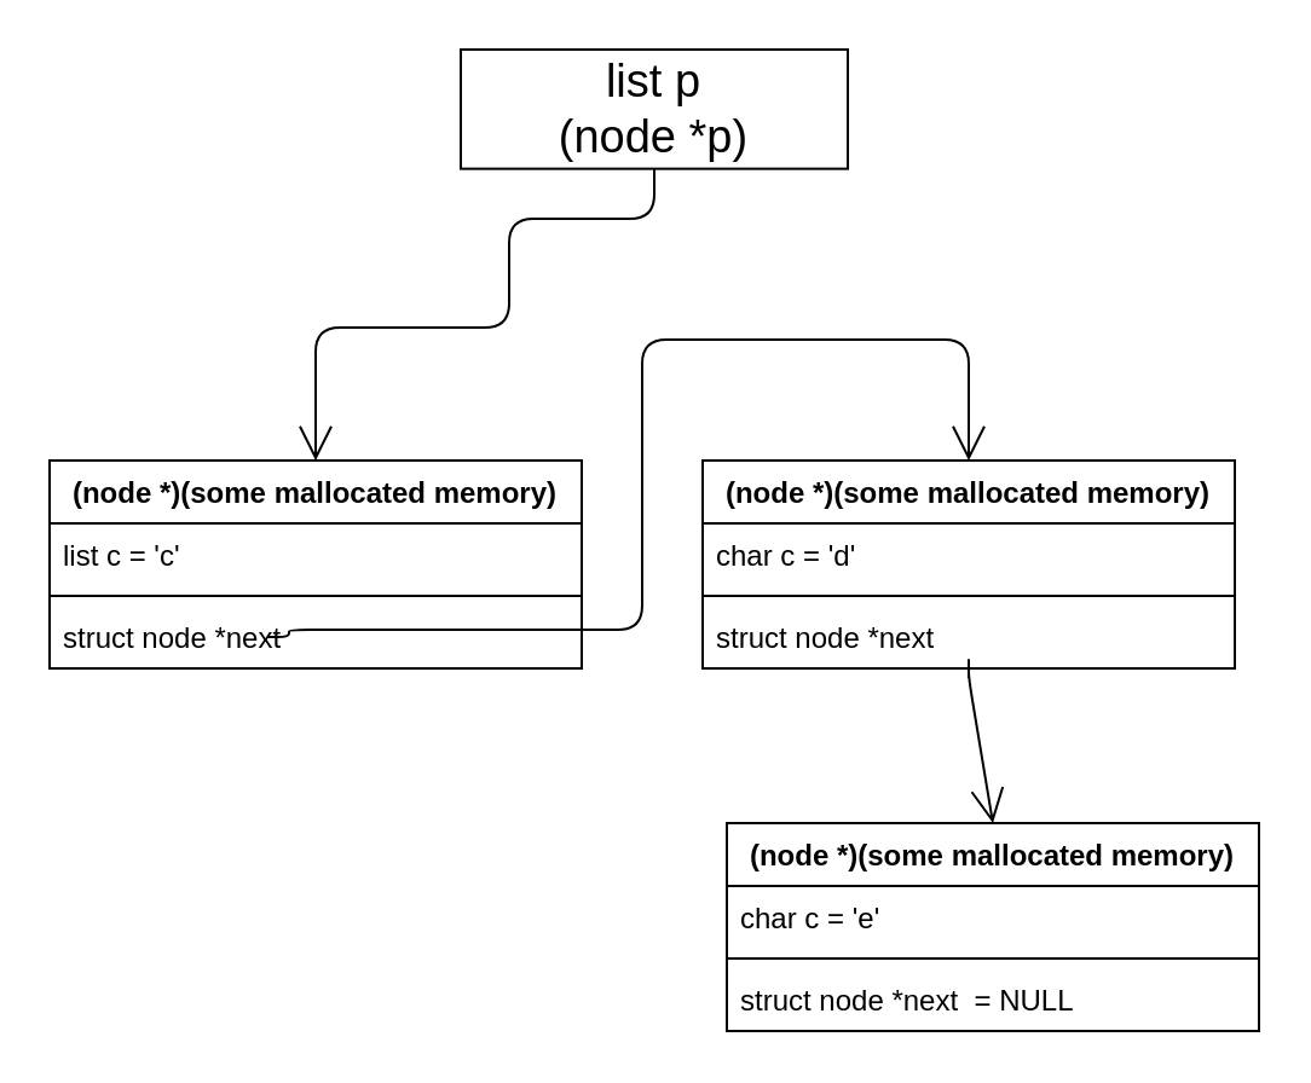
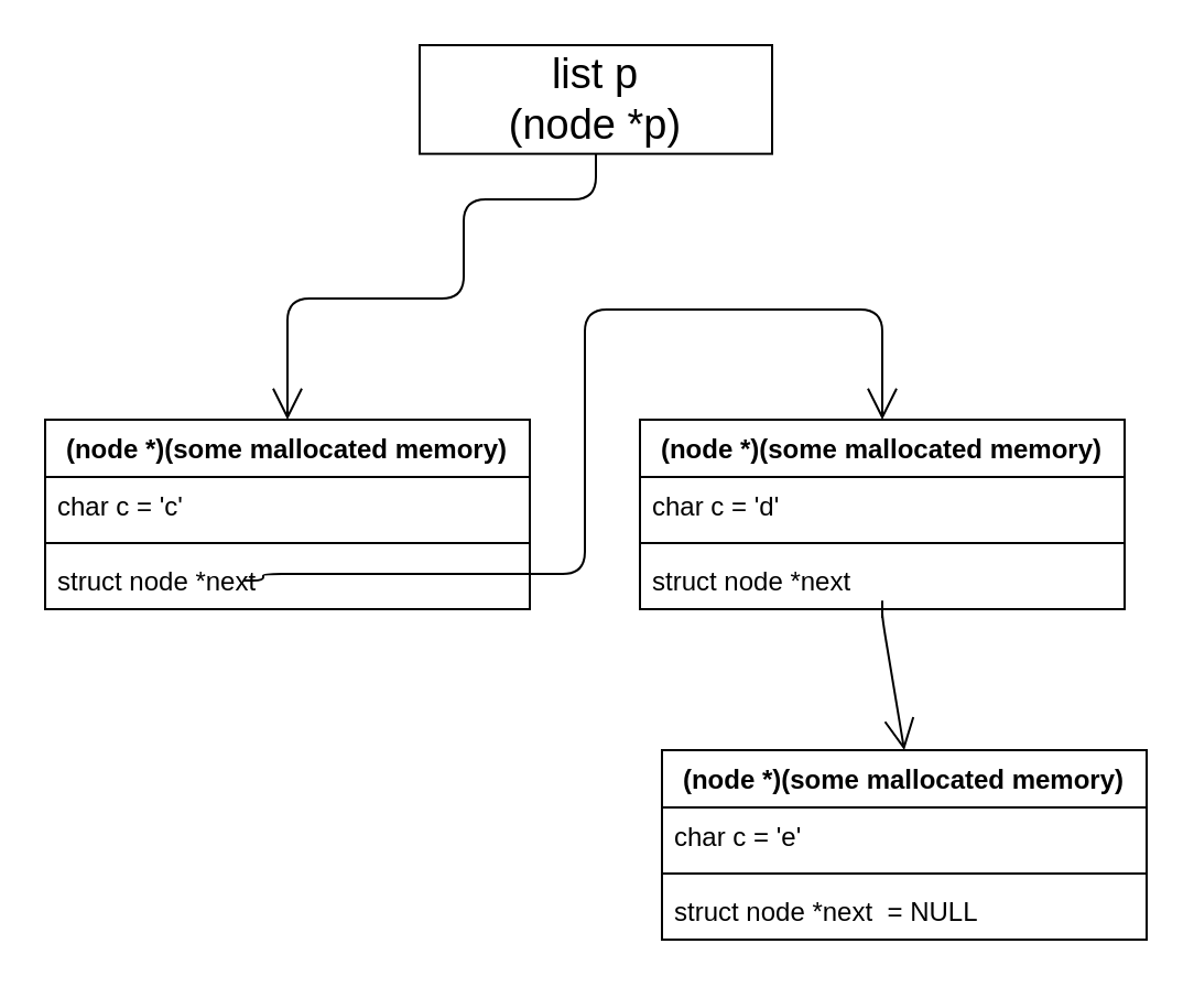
  <mxCell id="0" />
  <mxCell id="1" parent="0" />
  <mxCell id="2" value="(node *)(some mallocated memory)" style="swimlane;fontStyle=1;align=center;verticalAlign=top;childLayout=stackLayout;horizontal=1;startSize=26;horizontalStack=0;resizeParent=1;resizeParentMax=0;resizeLast=0;collapsible=1;marginBottom=0;" vertex="1" parent="1"><mxGeometry x="20" y="190" width="220" height="86" as="geometry" /></mxCell>
- <mxCell id="3" value="list c = 'c'" style="text;strokeColor=none;fillColor=none;align=left;verticalAlign=top;spacingLeft=4;spacingRight=4;overflow=hidden;rotatable=0;points=[[0,0.5],[1,0.5]];portConstraint=eastwest;" vertex="1" parent="2"><mxGeometry y="26" width="220" height="26" as="geometry" /></mxCell>
+ <mxCell id="3" value="char c = 'c'" style="text;strokeColor=none;fillColor=none;align=left;verticalAlign=top;spacingLeft=4;spacingRight=4;overflow=hidden;rotatable=0;points=[[0,0.5],[1,0.5]];portConstraint=eastwest;" vertex="1" parent="2"><mxGeometry y="26" width="220" height="26" as="geometry" /></mxCell>
  <mxCell id="4" value="" style="line;strokeWidth=1;fillColor=none;align=left;verticalAlign=middle;spacingTop=-1;spacingLeft=3;spacingRight=3;rotatable=0;labelPosition=right;points=[];portConstraint=eastwest;strokeColor=inherit;" vertex="1" parent="2"><mxGeometry y="52" width="220" height="8" as="geometry" /></mxCell>
  <mxCell id="5" value="struct node *next " style="text;strokeColor=none;fillColor=none;align=left;verticalAlign=top;spacingLeft=4;spacingRight=4;overflow=hidden;rotatable=0;points=[[0,0.5],[1,0.5]];portConstraint=eastwest;" vertex="1" parent="2"><mxGeometry y="60" width="220" height="26" as="geometry" /></mxCell>
  <mxCell id="6" value="list p&lt;br&gt;(node *p)" style="rounded=0;whiteSpace=wrap;html=1;fontSize=19;" vertex="1" parent="1"><mxGeometry x="190" y="20" width="160" height="49.32" as="geometry" /></mxCell>
  <mxCell id="7" value="" style="endArrow=open;endFill=1;endSize=12;html=1;exitX=0.5;exitY=1;exitDx=0;exitDy=0;entryX=0.5;entryY=0;entryDx=0;entryDy=0;edgeStyle=orthogonalEdgeStyle;" edge="1" parent="1" source="6" target="2"><mxGeometry width="160" relative="1" as="geometry"><mxPoint x="260" y="130" as="sourcePoint" /><mxPoint x="420" y="130" as="targetPoint" /><Array as="points"><mxPoint x="270" y="90" /><mxPoint x="210" y="90" /><mxPoint x="210" y="135" /><mxPoint x="130" y="135" /></Array></mxGeometry></mxCell>
  <mxCell id="8" value="(node *)(some mallocated memory)" style="swimlane;fontStyle=1;align=center;verticalAlign=top;childLayout=stackLayout;horizontal=1;startSize=26;horizontalStack=0;resizeParent=1;resizeParentMax=0;resizeLast=0;collapsible=1;marginBottom=0;" vertex="1" parent="1"><mxGeometry x="290" y="190" width="220" height="86" as="geometry" /></mxCell>
  <mxCell id="9" value="char c = 'd'" style="text;strokeColor=none;fillColor=none;align=left;verticalAlign=top;spacingLeft=4;spacingRight=4;overflow=hidden;rotatable=0;points=[[0,0.5],[1,0.5]];portConstraint=eastwest;" vertex="1" parent="8"><mxGeometry y="26" width="220" height="26" as="geometry" /></mxCell>
  <mxCell id="10" value="" style="line;strokeWidth=1;fillColor=none;align=left;verticalAlign=middle;spacingTop=-1;spacingLeft=3;spacingRight=3;rotatable=0;labelPosition=right;points=[];portConstraint=eastwest;strokeColor=inherit;" vertex="1" parent="8"><mxGeometry y="52" width="220" height="8" as="geometry" /></mxCell>
  <mxCell id="11" value="struct node *next " style="text;strokeColor=none;fillColor=none;align=left;verticalAlign=top;spacingLeft=4;spacingRight=4;overflow=hidden;rotatable=0;points=[[0,0.5],[1,0.5]];portConstraint=eastwest;" vertex="1" parent="8"><mxGeometry y="60" width="220" height="26" as="geometry" /></mxCell>
  <mxCell id="12" value="" style="endArrow=open;endFill=1;endSize=12;html=1;entryX=0.5;entryY=0;entryDx=0;entryDy=0;edgeStyle=orthogonalEdgeStyle;" edge="1" parent="1" target="8"><mxGeometry width="160" relative="1" as="geometry"><mxPoint x="110" y="263" as="sourcePoint" /><mxPoint x="140" y="200" as="targetPoint" /><Array as="points"><mxPoint x="119" y="260" /><mxPoint x="265" y="260" /><mxPoint x="265" y="140" /><mxPoint x="400" y="140" /></Array></mxGeometry></mxCell>
  <mxCell id="13" value="" style="endArrow=open;endFill=1;endSize=12;html=1;entryX=0.5;entryY=0;entryDx=0;entryDy=0;" edge="1" parent="1" target="14"><mxGeometry width="160" relative="1" as="geometry"><mxPoint x="400" y="280" as="sourcePoint" /><mxPoint x="410" y="330" as="targetPoint" /><Array as="points"><mxPoint x="400" y="270" /><mxPoint x="400" y="280" /></Array></mxGeometry></mxCell>
  <mxCell id="14" value="(node *)(some mallocated memory)" style="swimlane;fontStyle=1;align=center;verticalAlign=top;childLayout=stackLayout;horizontal=1;startSize=26;horizontalStack=0;resizeParent=1;resizeParentMax=0;resizeLast=0;collapsible=1;marginBottom=0;" vertex="1" parent="1"><mxGeometry x="300" y="340" width="220" height="86" as="geometry" /></mxCell>
  <mxCell id="15" value="char c = 'e'" style="text;strokeColor=none;fillColor=none;align=left;verticalAlign=top;spacingLeft=4;spacingRight=4;overflow=hidden;rotatable=0;points=[[0,0.5],[1,0.5]];portConstraint=eastwest;" vertex="1" parent="14"><mxGeometry y="26" width="220" height="26" as="geometry" /></mxCell>
  <mxCell id="16" value="" style="line;strokeWidth=1;fillColor=none;align=left;verticalAlign=middle;spacingTop=-1;spacingLeft=3;spacingRight=3;rotatable=0;labelPosition=right;points=[];portConstraint=eastwest;strokeColor=inherit;" vertex="1" parent="14"><mxGeometry y="52" width="220" height="8" as="geometry" /></mxCell>
  <mxCell id="17" value="struct node *next  = NULL" style="text;strokeColor=none;fillColor=none;align=left;verticalAlign=top;spacingLeft=4;spacingRight=4;overflow=hidden;rotatable=0;points=[[0,0.5],[1,0.5]];portConstraint=eastwest;" vertex="1" parent="14"><mxGeometry y="60" width="220" height="26" as="geometry" /></mxCell>
